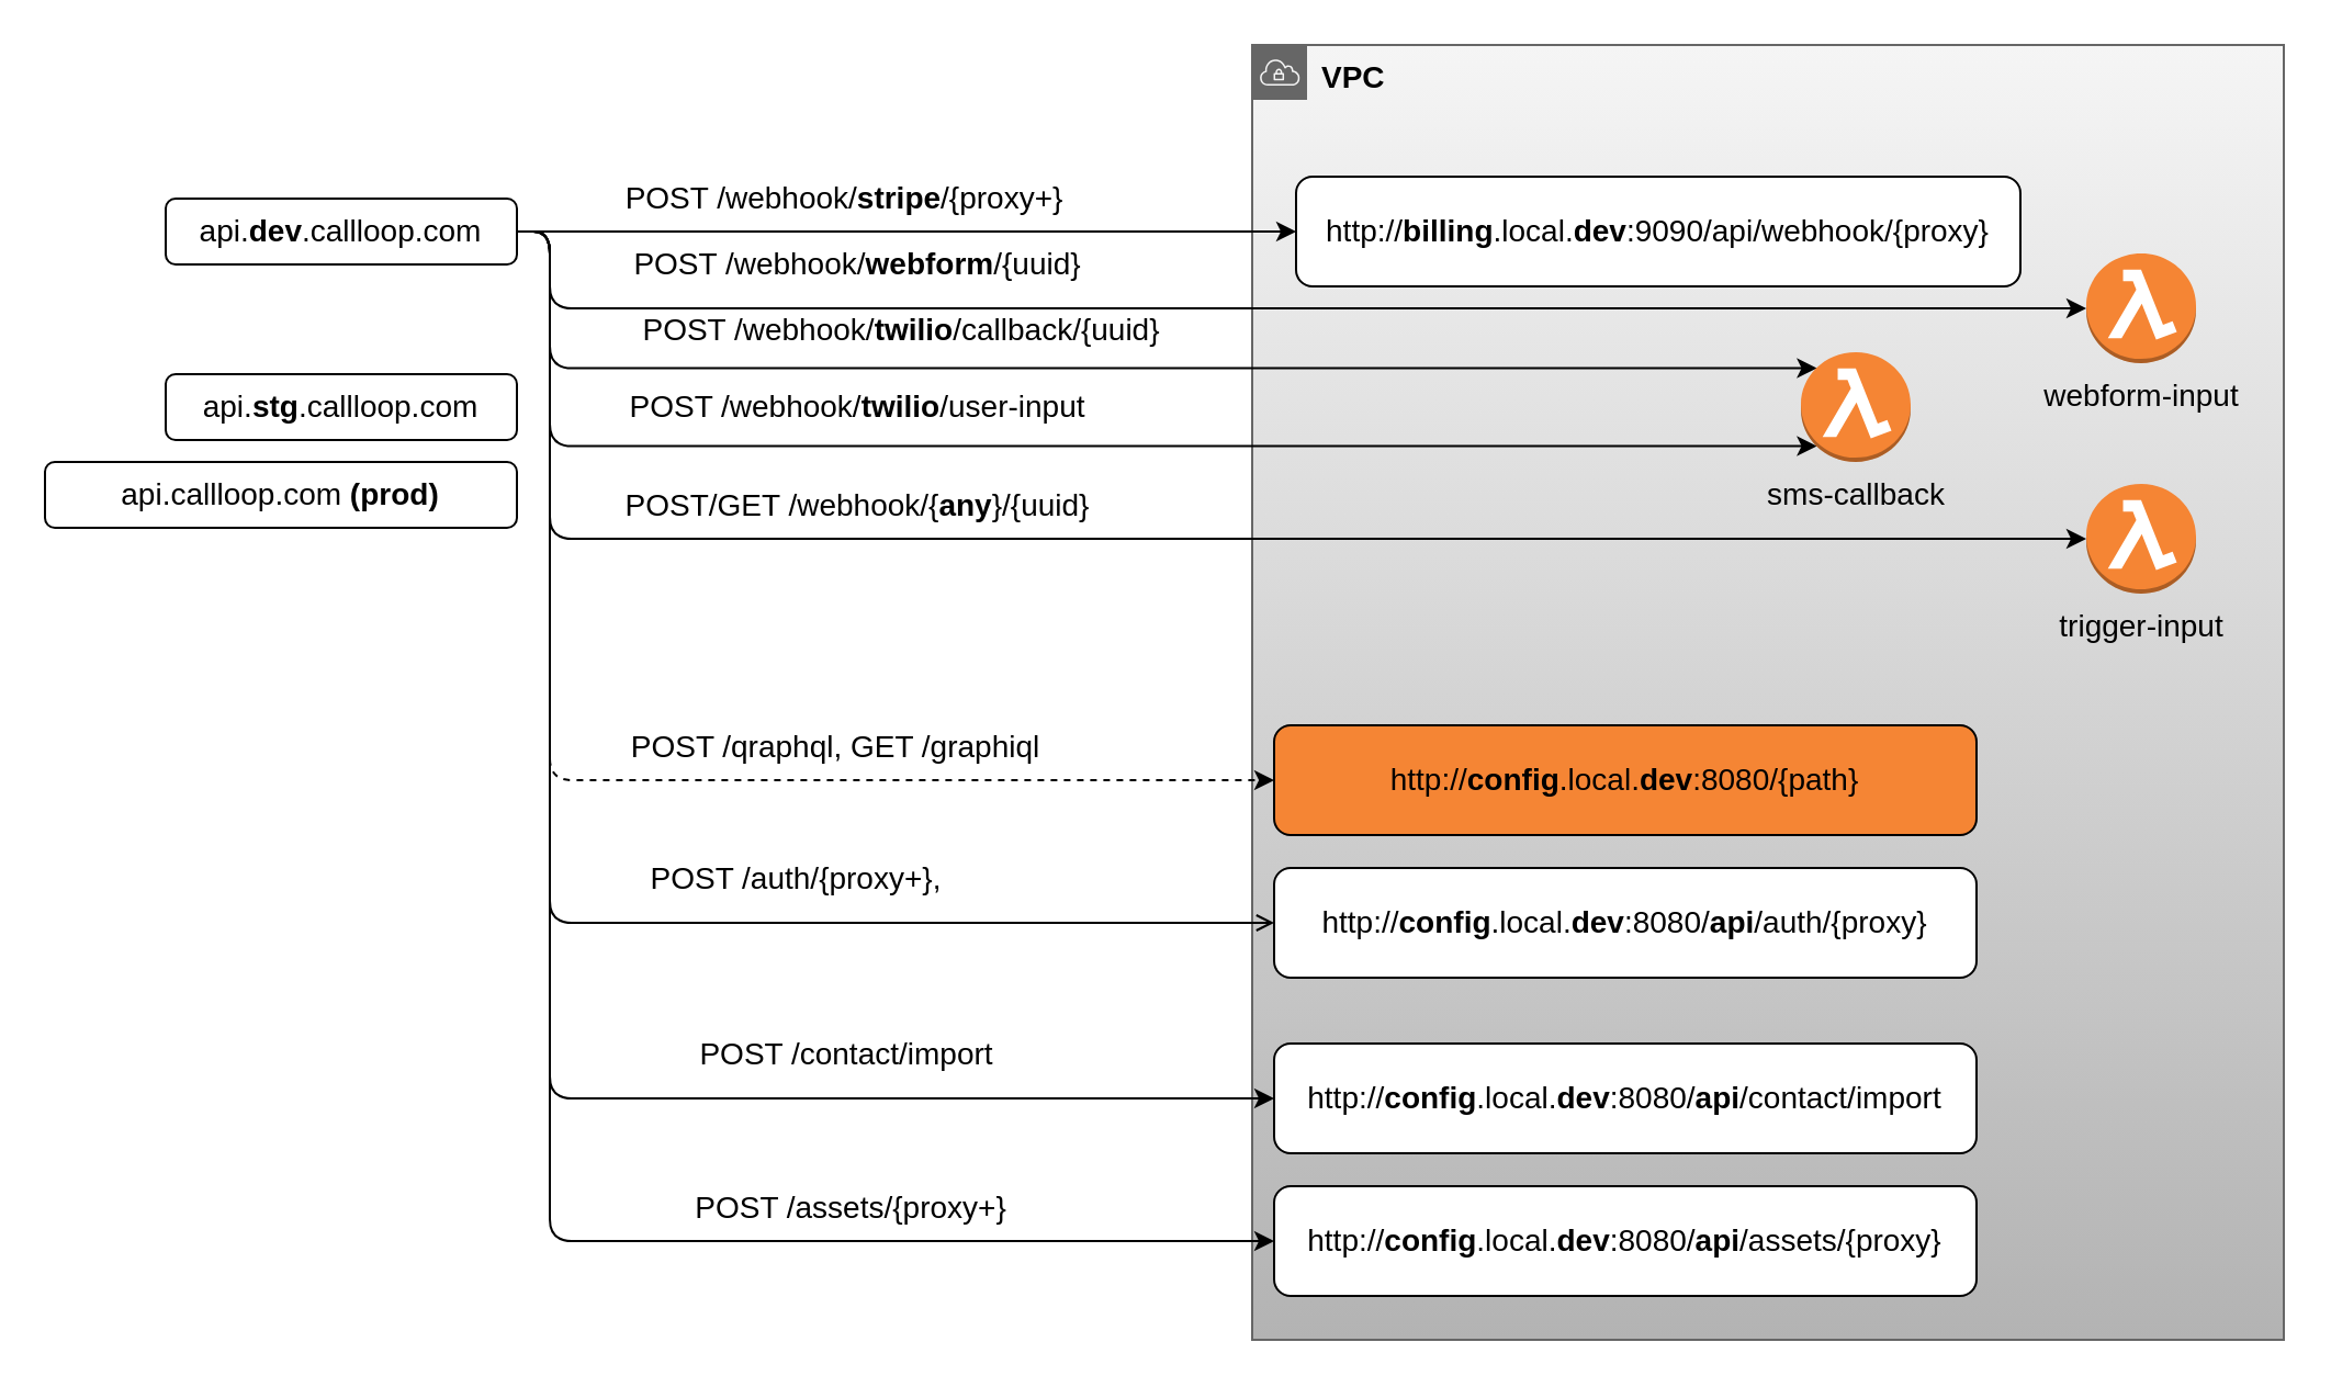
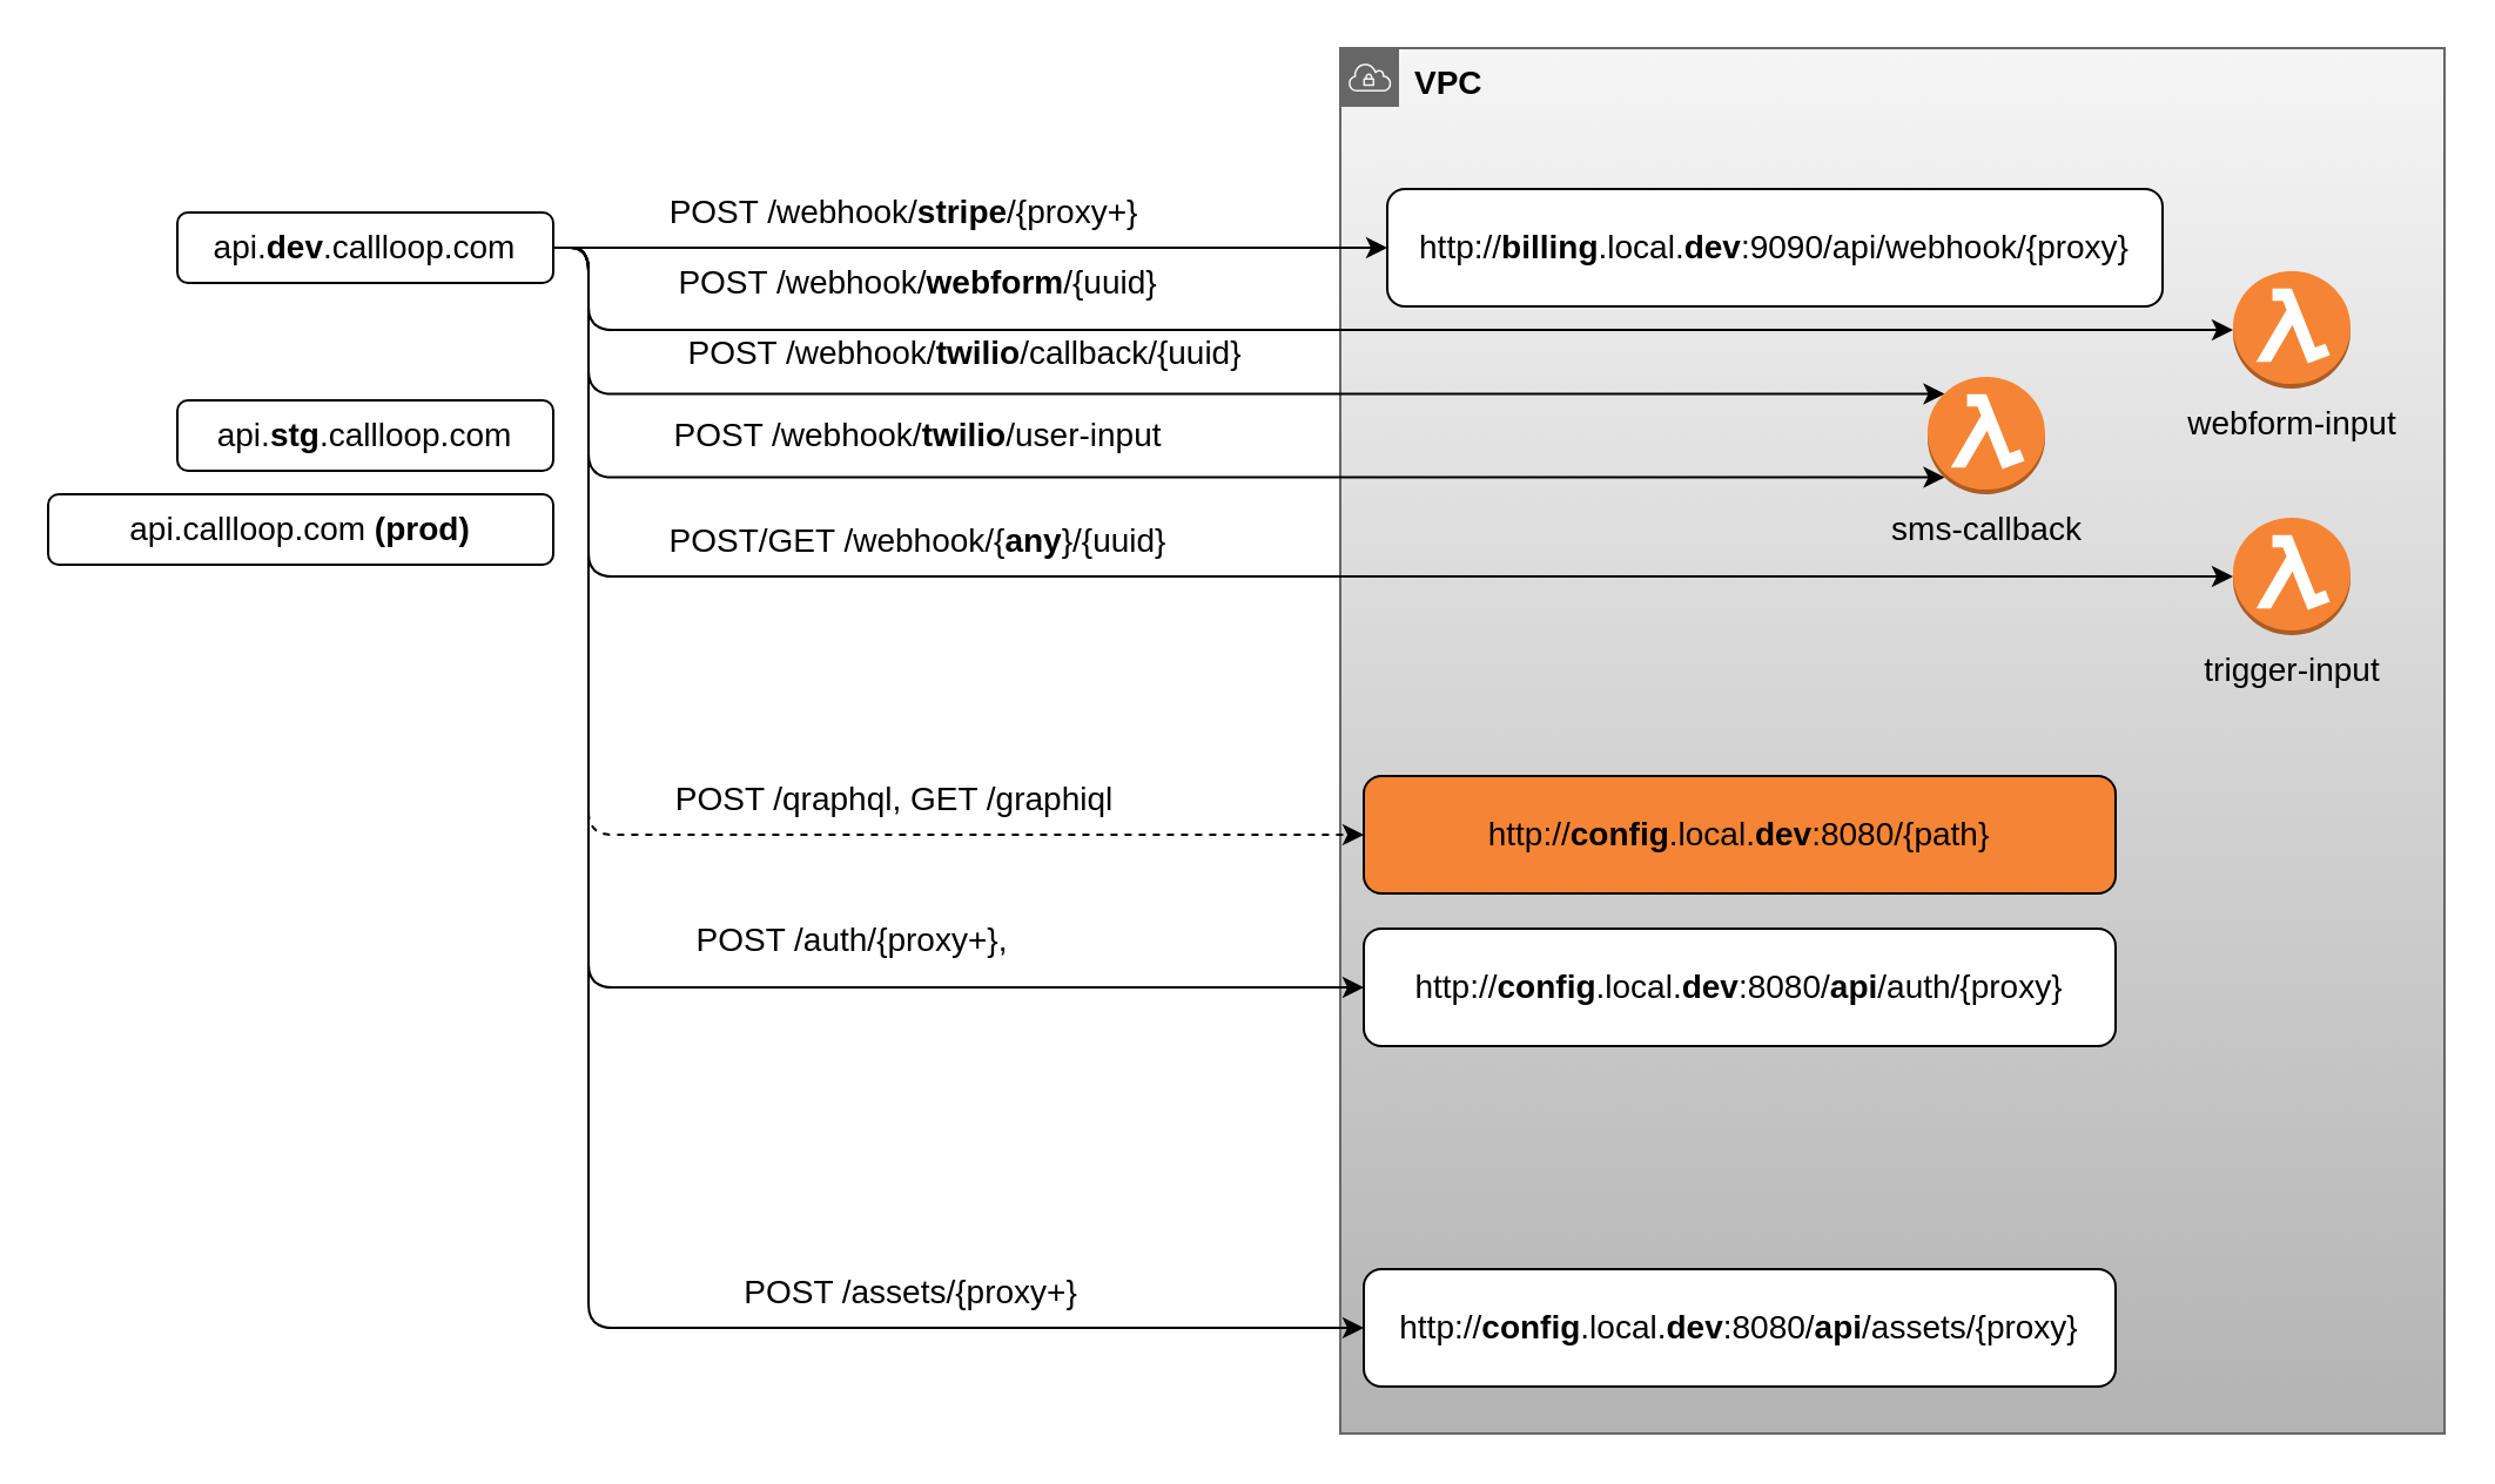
  <mxCell id="0" />
  <mxCell id="1" parent="0" />
  <mxCell id="2" value="VPC" style="sketch=0;outlineConnect=0;html=1;whiteSpace=wrap;fontSize=14;fontStyle=1;shape=mxgraph.aws4.group;grIcon=mxgraph.aws4.group_vpc;strokeColor=#666666;fillColor=#f5f5f5;verticalAlign=top;align=left;spacingLeft=30;dashed=0;gradientColor=#b3b3b3;" parent="1" vertex="1"><mxGeometry x="570" y="20" width="470" height="590" as="geometry" /></mxCell>
  <mxCell id="3" value="POST /webhook/&lt;b&gt;stripe&lt;/b&gt;/{proxy+}" style="edgeStyle=orthogonalEdgeStyle;rounded=1;orthogonalLoop=1;jettySize=auto;html=1;exitX=1;exitY=0.5;exitDx=0;exitDy=0;fontSize=14;align=center;spacingLeft=0;verticalAlign=middle;horizontal=1;" parent="1" source="11" target="13" edge="1"><mxGeometry x="-0.158" y="15" relative="1" as="geometry"><mxPoint as="offset" /></mxGeometry></mxCell>
  <mxCell id="4" value="POST /webhook/&lt;b&gt;twilio&lt;/b&gt;/callback/{uuid}" style="edgeStyle=orthogonalEdgeStyle;rounded=1;orthogonalLoop=1;jettySize=auto;html=1;exitX=1;exitY=0.5;exitDx=0;exitDy=0;entryX=0.145;entryY=0.145;entryDx=0;entryDy=0;entryPerimeter=0;fontSize=14;align=center;spacingLeft=0;verticalAlign=middle;horizontal=1;" parent="1" source="11" target="17" edge="1"><mxGeometry x="-0.275" y="17" relative="1" as="geometry"><Array as="points"><mxPoint x="250" y="105" /><mxPoint x="250" y="167" /></Array><mxPoint as="offset" /></mxGeometry></mxCell>
  <mxCell id="5" value="POST /webhook/&lt;b&gt;twilio&lt;/b&gt;/user-input" style="edgeStyle=orthogonalEdgeStyle;rounded=1;orthogonalLoop=1;jettySize=auto;html=1;exitX=1;exitY=0.5;exitDx=0;exitDy=0;entryX=0.145;entryY=0.855;entryDx=0;entryDy=0;entryPerimeter=0;fontSize=14;align=center;spacingLeft=0;verticalAlign=middle;horizontal=1;" parent="1" source="11" target="17" edge="1"><mxGeometry x="-0.267" y="18" relative="1" as="geometry"><mxPoint x="790" y="355" as="targetPoint" /><Array as="points"><mxPoint x="250" y="105" /><mxPoint x="250" y="203" /></Array><mxPoint as="offset" /></mxGeometry></mxCell>
  <mxCell id="6" value="POST /qraphql,&amp;nbsp;GET /graphiql" style="edgeStyle=orthogonalEdgeStyle;rounded=1;orthogonalLoop=1;jettySize=auto;html=1;exitX=1;exitY=0.5;exitDx=0;exitDy=0;entryX=0;entryY=0.5;entryDx=0;entryDy=0;fontSize=14;align=center;spacingLeft=0;verticalAlign=middle;horizontal=1;dashed=1;" parent="1" source="11" target="18" edge="1"><mxGeometry x="0.328" y="15" relative="1" as="geometry"><Array as="points"><mxPoint x="250" y="105" /><mxPoint x="250" y="355" /></Array><mxPoint as="offset" /></mxGeometry></mxCell>
- <mxCell id="7" value="POST /auth/{proxy+}," style="edgeStyle=orthogonalEdgeStyle;rounded=1;orthogonalLoop=1;jettySize=auto;html=1;exitX=1;exitY=0.5;exitDx=0;exitDy=0;entryX=0;entryY=0.5;entryDx=0;entryDy=0;fontSize=14;align=center;spacingLeft=0;verticalAlign=middle;horizontal=1;endArrow=open;" parent="1" source="11" target="19" edge="1"><mxGeometry x="0.339" y="20" relative="1" as="geometry"><Array as="points"><mxPoint x="250" y="105" /><mxPoint x="250" y="420" /></Array><mxPoint as="offset" /></mxGeometry></mxCell>
- <mxCell id="8" value="POST /contact/import" style="edgeStyle=orthogonalEdgeStyle;rounded=1;orthogonalLoop=1;jettySize=auto;html=1;exitX=1;exitY=0.5;exitDx=0;exitDy=0;entryX=0;entryY=0.5;entryDx=0;entryDy=0;fontSize=14;align=center;spacingLeft=0;verticalAlign=middle;horizontal=1;" parent="1" source="11" target="20" edge="1"><mxGeometry x="0.474" y="20" relative="1" as="geometry"><Array as="points"><mxPoint x="250" y="105" /><mxPoint x="250" y="500" /></Array><mxPoint as="offset" /></mxGeometry></mxCell>
+ <mxCell id="7" value="POST /auth/{proxy+}," style="edgeStyle=orthogonalEdgeStyle;rounded=1;orthogonalLoop=1;jettySize=auto;html=1;exitX=1;exitY=0.5;exitDx=0;exitDy=0;entryX=0;entryY=0.5;entryDx=0;entryDy=0;fontSize=14;align=center;spacingLeft=0;verticalAlign=middle;horizontal=1;" parent="1" source="11" target="19" edge="1"><mxGeometry x="0.339" y="20" relative="1" as="geometry"><Array as="points"><mxPoint x="250" y="105" /><mxPoint x="250" y="420" /></Array><mxPoint as="offset" /></mxGeometry></mxCell>
  <mxCell id="9" value="POST /assets/{proxy+}" style="edgeStyle=orthogonalEdgeStyle;rounded=1;orthogonalLoop=1;jettySize=auto;html=1;exitX=1;exitY=0.5;exitDx=0;exitDy=0;entryX=0;entryY=0.5;entryDx=0;entryDy=0;fontSize=14;" parent="1" source="11" target="21" edge="1"><mxGeometry x="0.52" y="15" relative="1" as="geometry"><Array as="points"><mxPoint x="250" y="105" /><mxPoint x="250" y="565" /></Array><mxPoint as="offset" /></mxGeometry></mxCell>
  <mxCell id="10" value="&lt;span style=&quot;font-size: 14px;&quot;&gt;POST /webhook/&lt;b&gt;webform&lt;/b&gt;/{uuid}&lt;/span&gt;" style="edgeStyle=orthogonalEdgeStyle;rounded=1;orthogonalLoop=1;jettySize=auto;html=1;exitX=1;exitY=0.5;exitDx=0;exitDy=0;entryX=0;entryY=0.5;entryDx=0;entryDy=0;entryPerimeter=0;" parent="1" source="11" target="22" edge="1"><mxGeometry x="-0.493" y="20" relative="1" as="geometry"><Array as="points"><mxPoint x="250" y="105" /><mxPoint x="250" y="140" /><mxPoint x="940" y="140" /></Array><mxPoint as="offset" /></mxGeometry></mxCell>
  <mxCell id="11" value="api.&lt;b&gt;dev&lt;/b&gt;.callloop.com" style="rounded=1;whiteSpace=wrap;html=1;fontSize=14;" parent="1" vertex="1"><mxGeometry x="75" y="90" width="160" height="30" as="geometry" /></mxCell>
  <mxCell id="12" value="POST/GET /webhook/{&lt;b&gt;any&lt;/b&gt;}/{uuid}" style="edgeStyle=orthogonalEdgeStyle;rounded=1;orthogonalLoop=1;jettySize=auto;html=1;exitX=1;exitY=0.5;exitDx=0;exitDy=0;fontSize=14;align=center;spacingLeft=0;verticalAlign=middle;horizontal=1;entryX=0;entryY=0.5;entryDx=0;entryDy=0;entryPerimeter=0;" parent="1" source="11" target="16" edge="1"><mxGeometry x="-0.31" y="15" relative="1" as="geometry"><Array as="points"><mxPoint x="250" y="105" /><mxPoint x="250" y="245" /></Array><mxPoint as="offset" /></mxGeometry></mxCell>
  <mxCell id="13" value="http://&lt;b&gt;billing&lt;/b&gt;.local.&lt;b&gt;dev&lt;/b&gt;:9090/api/webhook/{proxy}" style="rounded=1;whiteSpace=wrap;html=1;fontSize=14;" parent="1" vertex="1"><mxGeometry x="590" y="80" width="330" height="50" as="geometry" /></mxCell>
  <mxCell id="14" value="api.&lt;b&gt;stg&lt;/b&gt;.callloop.com" style="rounded=1;whiteSpace=wrap;html=1;fontSize=14;" parent="1" vertex="1"><mxGeometry x="75" y="170" width="160" height="30" as="geometry" /></mxCell>
  <mxCell id="15" value="api.callloop.com &lt;b&gt;(prod)&lt;/b&gt;" style="rounded=1;whiteSpace=wrap;html=1;fontSize=14;" parent="1" vertex="1"><mxGeometry x="20" y="210" width="215" height="30" as="geometry" /></mxCell>
  <mxCell id="16" value="trigger-input" style="outlineConnect=0;dashed=0;verticalLabelPosition=bottom;verticalAlign=top;align=center;html=1;shape=mxgraph.aws3.lambda_function;fillColor=#F58534;gradientColor=none;fontSize=14;" parent="1" vertex="1"><mxGeometry x="950" y="220" width="50" height="50" as="geometry" /></mxCell>
  <mxCell id="17" value="sms-callback" style="outlineConnect=0;dashed=0;verticalLabelPosition=bottom;verticalAlign=top;align=center;html=1;shape=mxgraph.aws3.lambda_function;fillColor=#F58534;gradientColor=none;fontSize=14;" parent="1" vertex="1"><mxGeometry x="820" y="160" width="50" height="50" as="geometry" /></mxCell>
  <mxCell id="18" value="http://&lt;b&gt;config&lt;/b&gt;.local.&lt;b&gt;dev&lt;/b&gt;:8080/{path}" style="rounded=1;whiteSpace=wrap;html=1;fontSize=14;fillColor=#f58534;" parent="1" vertex="1"><mxGeometry x="580" y="330" width="320" height="50" as="geometry" /></mxCell>
  <mxCell id="19" value="http://&lt;b&gt;config&lt;/b&gt;.local.&lt;b&gt;dev&lt;/b&gt;:8080/&lt;b&gt;api&lt;/b&gt;/auth/{proxy}" style="rounded=1;whiteSpace=wrap;html=1;fontSize=14;" parent="1" vertex="1"><mxGeometry x="580" y="395" width="320" height="50" as="geometry" /></mxCell>
- <mxCell id="20" value="http://&lt;b&gt;config&lt;/b&gt;.local.&lt;b&gt;dev&lt;/b&gt;:8080/&lt;b&gt;api&lt;/b&gt;/contact/import" style="rounded=1;whiteSpace=wrap;html=1;fontSize=14;" parent="1" vertex="1"><mxGeometry x="580" y="475" width="320" height="50" as="geometry" /></mxCell>
  <mxCell id="21" value="http://&lt;b&gt;config&lt;/b&gt;.local.&lt;b&gt;dev&lt;/b&gt;:8080/&lt;b&gt;api&lt;/b&gt;/assets/{proxy}" style="rounded=1;whiteSpace=wrap;html=1;fontSize=14;" parent="1" vertex="1"><mxGeometry x="580" y="540" width="320" height="50" as="geometry" /></mxCell>
  <mxCell id="22" value="webform-input" style="outlineConnect=0;dashed=0;verticalLabelPosition=bottom;verticalAlign=top;align=center;html=1;shape=mxgraph.aws3.lambda_function;fillColor=#F58534;gradientColor=none;fontSize=14;" parent="1" vertex="1"><mxGeometry x="950" y="115" width="50" height="50" as="geometry" /></mxCell>
